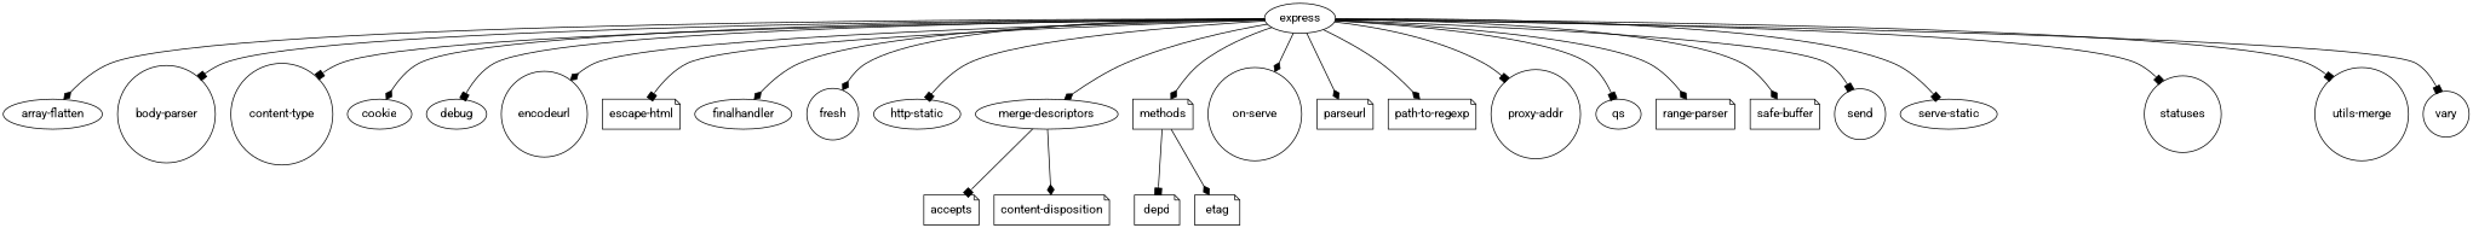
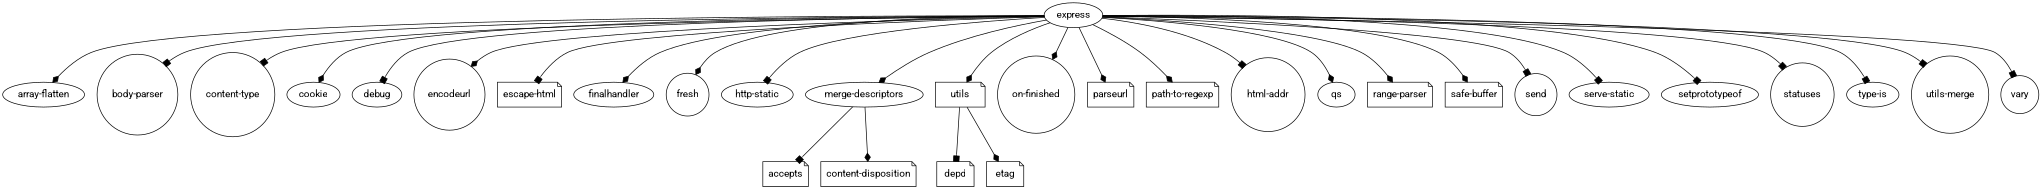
  digraph {
    fontname=Roboto
    node [fontname=Roboto shape=ellipse]
    edge [arrowhead=box fontname=Roboto]
    express
    "array-flatten"
    "body-parser" [shape=circle]
    "content-type" [shape=circle]
    cookie
    debug
    encodeurl [shape=circle]
    "escape-html" [shape=note]
    finalhandler
    fresh [shape=circle]
    n11 [label="http-static"]
    "merge-descriptors"
-   methods [shape=note]
-   "on-finished" [shape=circle label="on-serve"]
+   methods [shape=note label=utils]
+   "on-finished" [shape=circle]
    parseurl [shape=note]
    "path-to-regexp" [shape=note]
-   "proxy-addr" [shape=circle]
+   "proxy-addr" [shape=circle label="html-addr"]
    qs
    "range-parser" [shape=note]
    "safe-buffer" [shape=note]
    send [shape=circle]
    "serve-static"
+   setprototypeof
    statuses [shape=circle]
+   "type-is"
    "utils-merge" [shape=circle]
    vary [shape=circle]
    accepts [shape=note]
    "content-disposition" [shape=note]
    depd [shape=note]
    etag [shape=note]
    express -> "array-flatten" [arrowhead=diamond]
    express -> "body-parser"
    express -> "content-type"
    express -> cookie [arrowhead=diamond]
    express -> debug
    express -> encodeurl [arrowhead=diamond]
    express -> "escape-html"
    express -> finalhandler [arrowhead=diamond]
    express -> fresh [arrowhead=diamond]
    express -> n11
    express -> "merge-descriptors" [arrowhead=diamond]
    express -> methods [arrowhead=diamond]
    express -> "on-finished" [arrowhead=diamond]
    express -> parseurl [arrowhead=diamond]
    express -> "path-to-regexp" [arrowhead=diamond]
    express -> "proxy-addr"
-   express -> qs
+   express -> qs [arrowhead=diamond]
    express -> "range-parser" [arrowhead=diamond]
    express -> "safe-buffer" [arrowhead=diamond]
    express -> send
    express -> "serve-static"
+   express -> setprototypeof
    express -> statuses
+   express -> "type-is"
    express -> "utils-merge"
    express -> vary
    "merge-descriptors" -> accepts
    "merge-descriptors" -> "content-disposition" [arrowhead=diamond]
    methods -> depd
    methods -> etag [arrowhead=diamond]
  }
